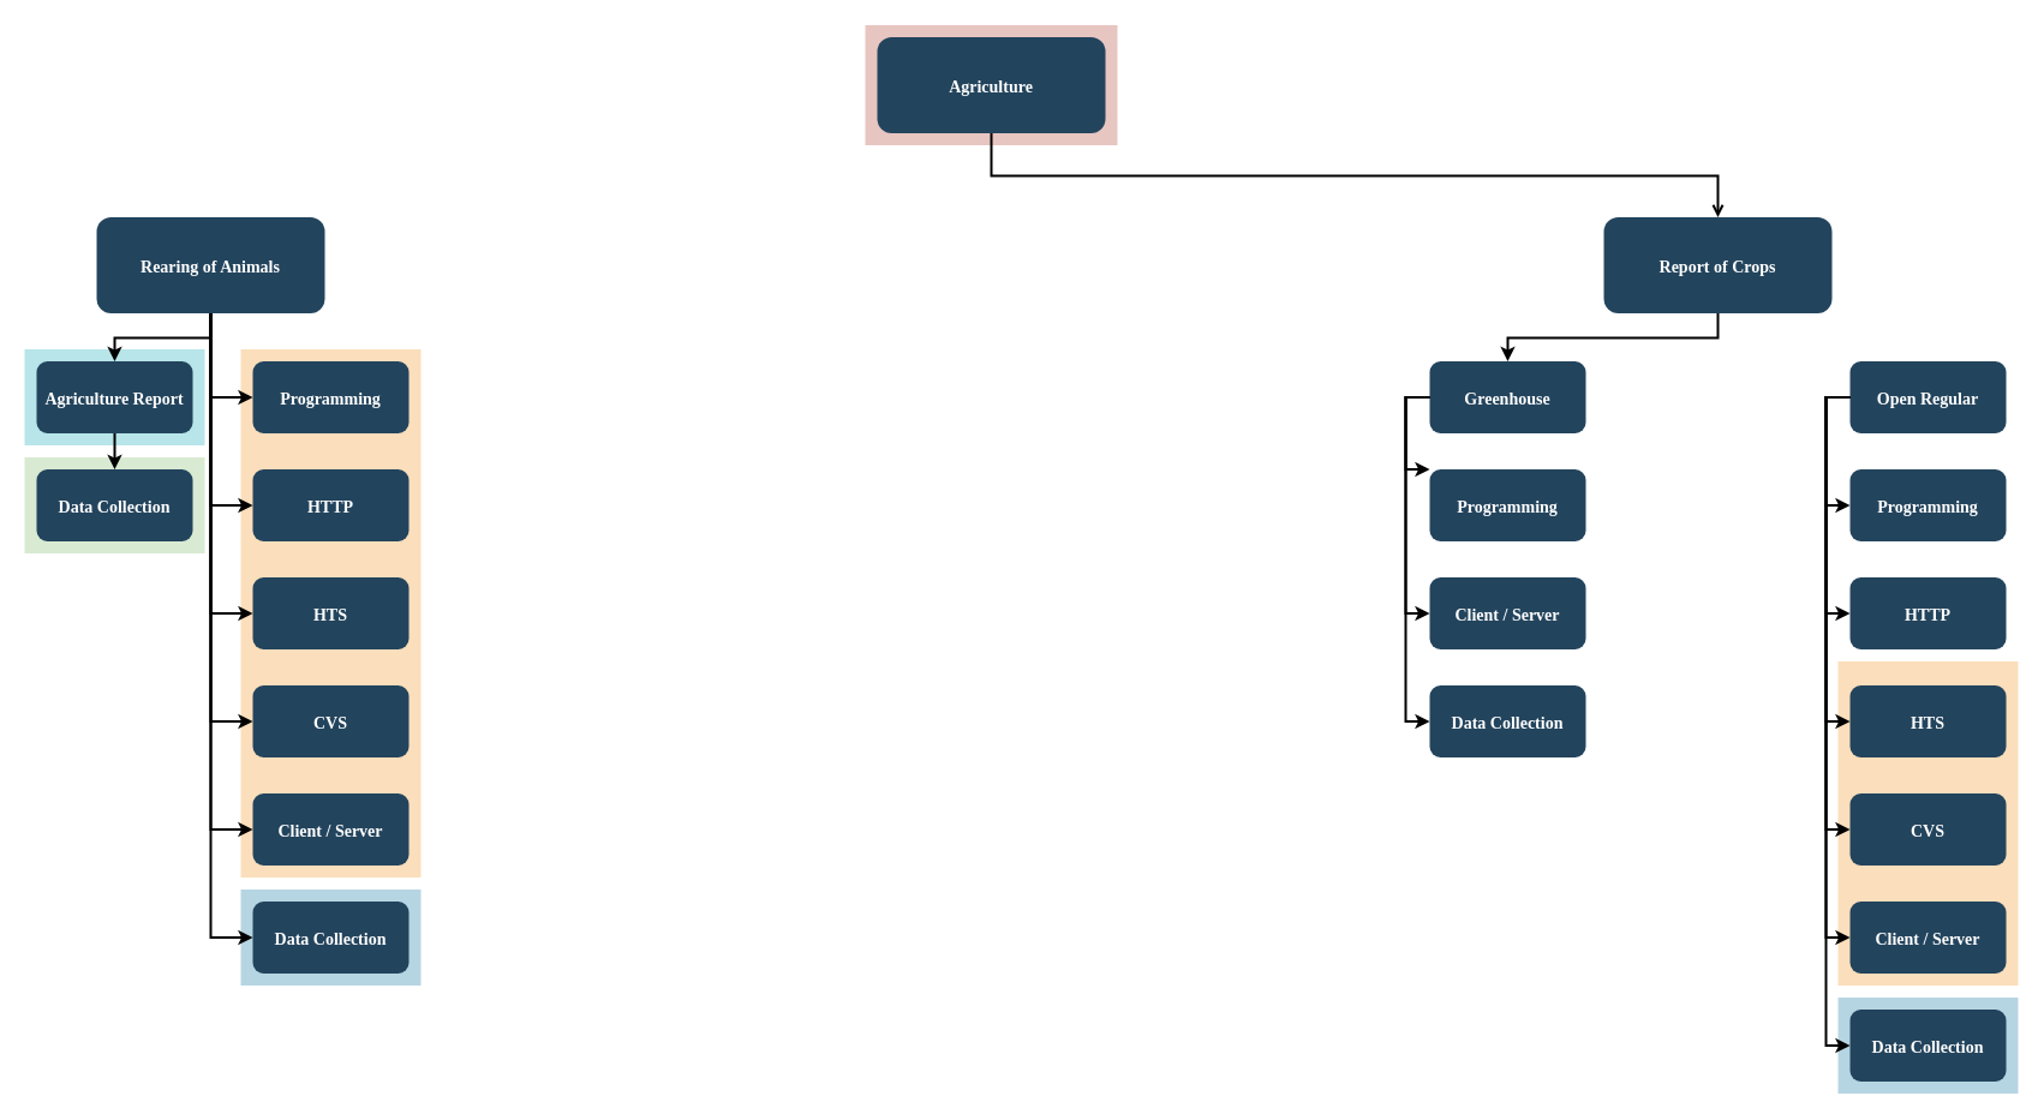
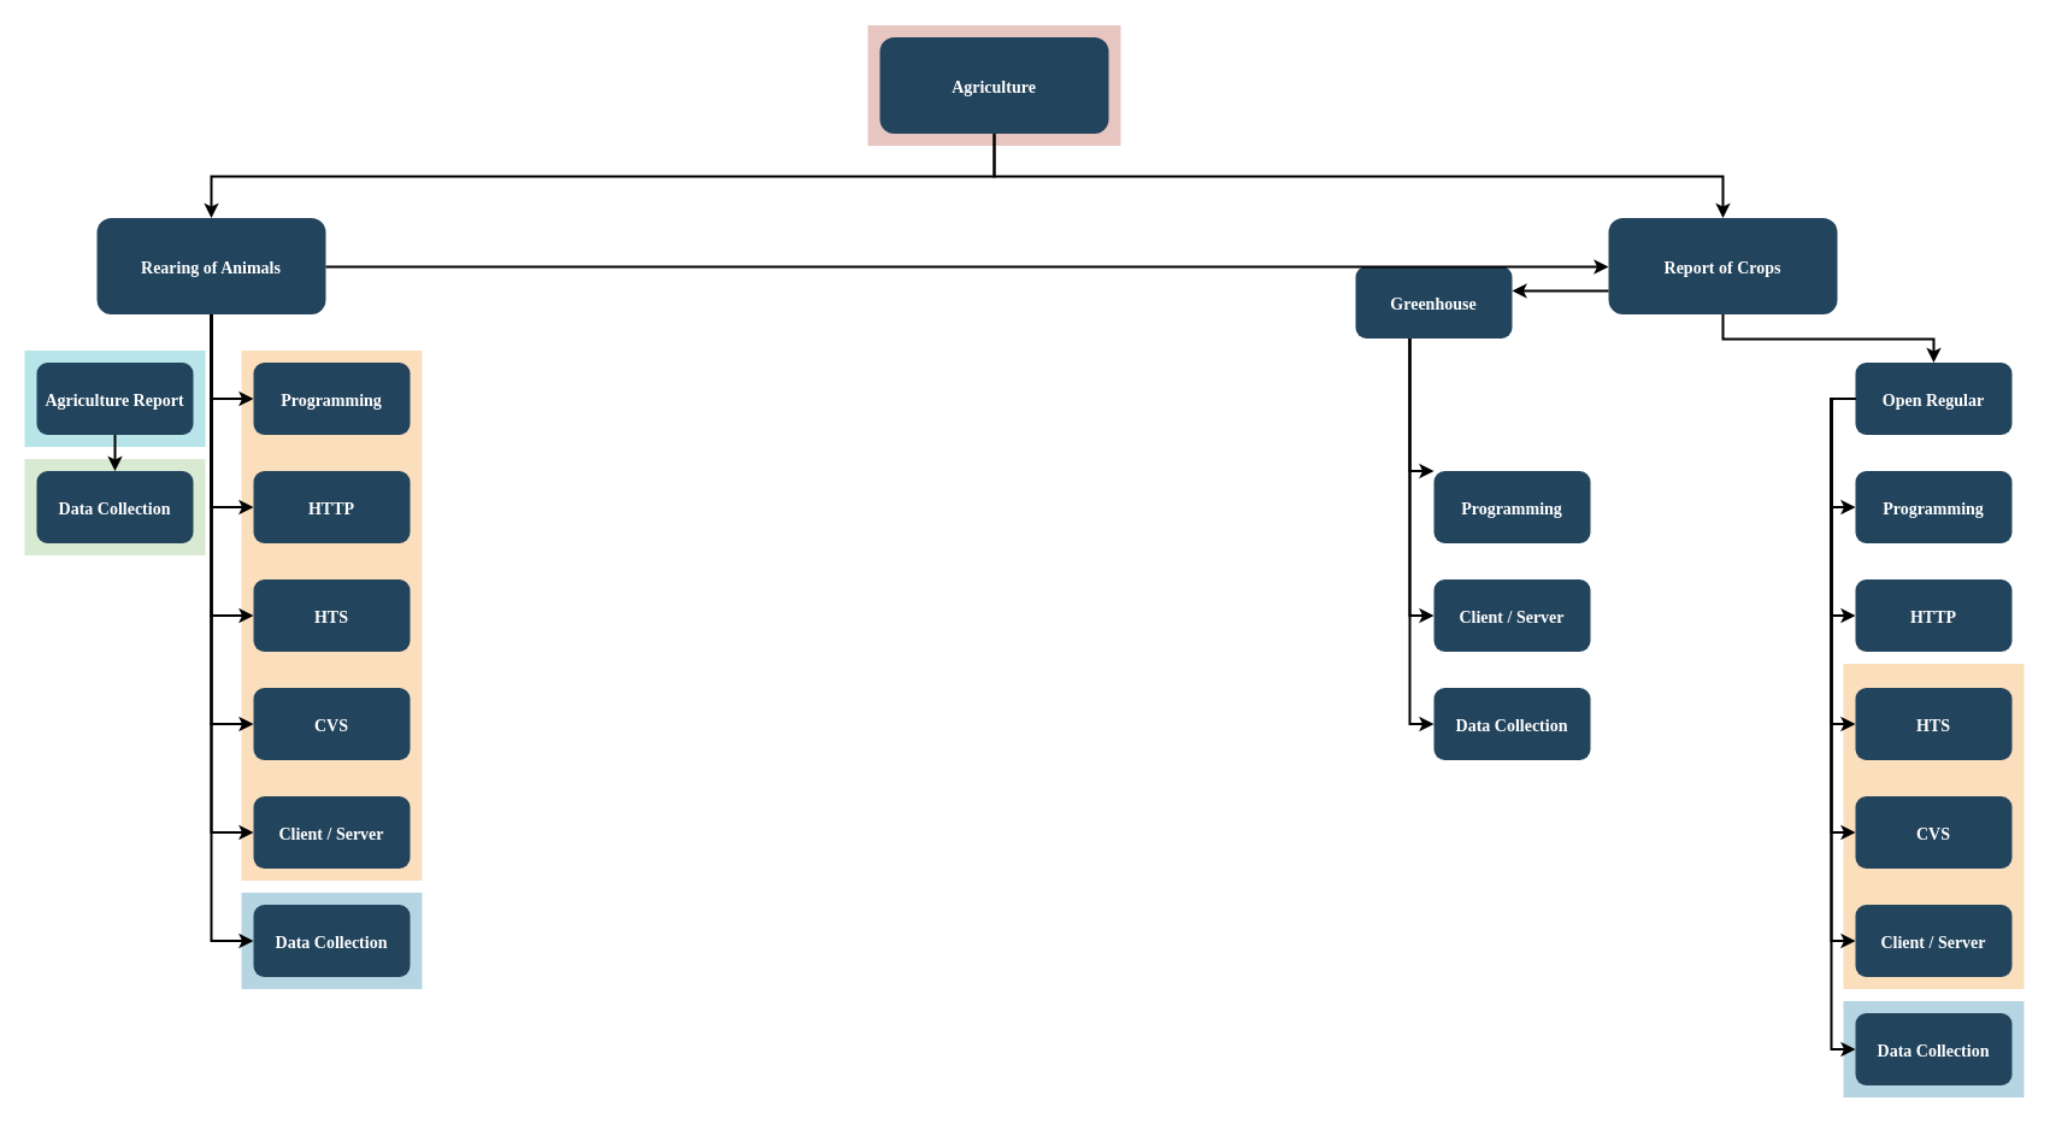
  <mxCell id="0" />
  <mxCell id="1" parent="0" />
  <mxCell id="2" value="" style="fillColor=#AE4132;strokeColor=none;opacity=30;" parent="1" vertex="1"><mxGeometry x="720" y="20.5" width="210" height="100.0" as="geometry" /></mxCell>
  <mxCell id="3" value="" style="fillColor=#F2931E;strokeColor=none;opacity=30;" parent="1" vertex="1"><mxGeometry x="1530" y="550.5" width="150" height="270" as="geometry" /></mxCell>
  <mxCell id="4" value="" style="fillColor=#F2931E;strokeColor=none;opacity=30;" parent="1" vertex="1"><mxGeometry x="200" y="290.5" width="150.0" height="440.0" as="geometry" /></mxCell>
  <mxCell id="5" value="" style="fillColor=#10739E;strokeColor=none;opacity=30;" parent="1" vertex="1"><mxGeometry x="1530" y="830.5" width="150" height="80" as="geometry" /></mxCell>
  <mxCell id="6" value="" style="fillColor=#10739E;strokeColor=none;opacity=30;" parent="1" vertex="1"><mxGeometry x="200" y="740.5" width="150" height="80" as="geometry" /></mxCell>
  <mxCell id="7" value="" style="fillColor=#D9EAD3;strokeColor=none" parent="1" vertex="1"><mxGeometry x="20" y="380.5" width="150" height="80" as="geometry" /></mxCell>
  <mxCell id="8" value="" style="fillColor=#12AAB5;strokeColor=none;opacity=30;" parent="1" vertex="1"><mxGeometry x="20" y="290.5" width="150" height="80" as="geometry" /></mxCell>
  <mxCell id="9" value="Agriculture" style="rounded=1;fillColor=#23445D;gradientColor=none;strokeColor=none;fontColor=#FFFFFF;fontStyle=1;fontFamily=Tahoma;fontSize=14" parent="1" vertex="1"><mxGeometry x="730" y="30.5" width="190" height="80" as="geometry" /></mxCell>
  <mxCell id="10" value="Report of Crops" style="rounded=1;fillColor=#23445D;gradientColor=none;strokeColor=none;fontColor=#FFFFFF;fontStyle=1;fontFamily=Tahoma;fontSize=14" parent="1" vertex="1"><mxGeometry x="1335" y="180.5" width="190" height="80" as="geometry" /></mxCell>
- <mxCell id="11" value="" style="edgeStyle=elbowEdgeStyle;elbow=vertical;strokeWidth=2;rounded=0;endArrow=open;" parent="1" source="9" target="10" edge="1"><mxGeometry x="337" y="215.5" width="100" height="100" as="geometry"><mxPoint x="310" y="160.5" as="sourcePoint" /><mxPoint x="410" y="60.5" as="targetPoint" /></mxGeometry></mxCell>
+ <mxCell id="11" value="" style="edgeStyle=elbowEdgeStyle;elbow=vertical;strokeWidth=2;rounded=0" parent="1" source="9" target="10" edge="1"><mxGeometry x="337" y="215.5" width="100" height="100" as="geometry"><mxPoint x="310" y="160.5" as="sourcePoint" /><mxPoint x="410" y="60.5" as="targetPoint" /></mxGeometry></mxCell>
  <mxCell id="12" value="Rearing of Animals" style="rounded=1;fillColor=#23445D;gradientColor=none;strokeColor=none;fontColor=#FFFFFF;fontStyle=1;fontFamily=Tahoma;fontSize=14" parent="1" vertex="1"><mxGeometry x="80" y="180.5" width="190" height="80" as="geometry" /></mxCell>
  <mxCell id="13" value="Agriculture Report" style="rounded=1;fillColor=#23445D;gradientColor=none;strokeColor=none;fontColor=#FFFFFF;fontStyle=1;fontFamily=Tahoma;fontSize=14" parent="1" vertex="1"><mxGeometry x="30" y="300.5" width="130" height="60" as="geometry" /></mxCell>
  <mxCell id="14" value="Data Collection" style="rounded=1;fillColor=#23445D;gradientColor=none;strokeColor=none;fontColor=#FFFFFF;fontStyle=1;fontFamily=Tahoma;fontSize=14" parent="1" vertex="1"><mxGeometry x="30" y="390.5" width="130" height="60" as="geometry" /></mxCell>
  <mxCell id="15" value="Programming" style="rounded=1;fillColor=#23445D;gradientColor=none;strokeColor=none;fontColor=#FFFFFF;fontStyle=1;fontFamily=Tahoma;fontSize=14" parent="1" vertex="1"><mxGeometry x="210" y="300.5" width="130" height="60" as="geometry" /></mxCell>
  <mxCell id="16" value="HTTP" style="rounded=1;fillColor=#23445D;gradientColor=none;strokeColor=none;fontColor=#FFFFFF;fontStyle=1;fontFamily=Tahoma;fontSize=14" parent="1" vertex="1"><mxGeometry x="210" y="390.5" width="130" height="60" as="geometry" /></mxCell>
  <mxCell id="17" value="HTS" style="rounded=1;fillColor=#23445D;gradientColor=none;strokeColor=none;fontColor=#FFFFFF;fontStyle=1;fontFamily=Tahoma;fontSize=14" parent="1" vertex="1"><mxGeometry x="210" y="480.5" width="130" height="60" as="geometry" /></mxCell>
  <mxCell id="18" value="CVS" style="rounded=1;fillColor=#23445D;gradientColor=none;strokeColor=none;fontColor=#FFFFFF;fontStyle=1;fontFamily=Tahoma;fontSize=14" parent="1" vertex="1"><mxGeometry x="210" y="570.5" width="130" height="60" as="geometry" /></mxCell>
  <mxCell id="19" value="Client / Server" style="rounded=1;fillColor=#23445D;gradientColor=none;strokeColor=none;fontColor=#FFFFFF;fontStyle=1;fontFamily=Tahoma;fontSize=14" parent="1" vertex="1"><mxGeometry x="210" y="660.5" width="130" height="60" as="geometry" /></mxCell>
  <mxCell id="20" value="Data Collection" style="rounded=1;fillColor=#23445D;gradientColor=none;strokeColor=none;fontColor=#FFFFFF;fontStyle=1;fontFamily=Tahoma;fontSize=14" parent="1" vertex="1"><mxGeometry x="210" y="750.5" width="130" height="60" as="geometry" /></mxCell>
- <mxCell id="21" value="Greenhouse" style="rounded=1;fillColor=#23445D;gradientColor=none;strokeColor=none;fontColor=#FFFFFF;fontStyle=1;fontFamily=Tahoma;fontSize=14" parent="1" vertex="1"><mxGeometry x="1190" y="300.5" width="130" height="60" as="geometry" /></mxCell>
+ <mxCell id="21" value="Greenhouse" style="rounded=1;fillColor=#23445D;gradientColor=none;strokeColor=none;fontColor=#FFFFFF;fontStyle=1;fontFamily=Tahoma;fontSize=14" parent="1" vertex="1"><mxGeometry x="1125" y="220.5" width="130" height="60" as="geometry" /></mxCell>
  <mxCell id="22" value="Programming" style="rounded=1;fillColor=#23445D;gradientColor=none;strokeColor=none;fontColor=#FFFFFF;fontStyle=1;fontFamily=Tahoma;fontSize=14" parent="1" vertex="1"><mxGeometry x="1190" y="390.5" width="130" height="60" as="geometry" /></mxCell>
  <mxCell id="23" value="Client / Server" style="rounded=1;fillColor=#23445D;gradientColor=none;strokeColor=none;fontColor=#FFFFFF;fontStyle=1;fontFamily=Tahoma;fontSize=14" parent="1" vertex="1"><mxGeometry x="1190" y="480.5" width="130" height="60" as="geometry" /></mxCell>
  <mxCell id="24" value="Data Collection" style="rounded=1;fillColor=#23445D;gradientColor=none;strokeColor=none;fontColor=#FFFFFF;fontStyle=1;fontFamily=Tahoma;fontSize=14" parent="1" vertex="1"><mxGeometry x="1190" y="570.5" width="130" height="60" as="geometry" /></mxCell>
  <mxCell id="25" value="Open Regular" style="rounded=1;fillColor=#23445D;gradientColor=none;strokeColor=none;fontColor=#FFFFFF;fontStyle=1;fontFamily=Tahoma;fontSize=14" parent="1" vertex="1"><mxGeometry x="1540" y="300.5" width="130" height="60" as="geometry" /></mxCell>
  <mxCell id="26" value="Programming" style="rounded=1;fillColor=#23445D;gradientColor=none;strokeColor=none;fontColor=#FFFFFF;fontStyle=1;fontFamily=Tahoma;fontSize=14" parent="1" vertex="1"><mxGeometry x="1540" y="390.5" width="130" height="60" as="geometry" /></mxCell>
  <mxCell id="27" value="HTTP" style="rounded=1;fillColor=#23445D;gradientColor=none;strokeColor=none;fontColor=#FFFFFF;fontStyle=1;fontFamily=Tahoma;fontSize=14" parent="1" vertex="1"><mxGeometry x="1540" y="480.5" width="130" height="60" as="geometry" /></mxCell>
  <mxCell id="28" value="HTS" style="rounded=1;fillColor=#23445D;gradientColor=none;strokeColor=none;fontColor=#FFFFFF;fontStyle=1;fontFamily=Tahoma;fontSize=14" parent="1" vertex="1"><mxGeometry x="1540" y="570.5" width="130" height="60" as="geometry" /></mxCell>
  <mxCell id="29" value="CVS" style="rounded=1;fillColor=#23445D;gradientColor=none;strokeColor=none;fontColor=#FFFFFF;fontStyle=1;fontFamily=Tahoma;fontSize=14" parent="1" vertex="1"><mxGeometry x="1540" y="660.5" width="130" height="60" as="geometry" /></mxCell>
  <mxCell id="30" value="Client / Server" style="rounded=1;fillColor=#23445D;gradientColor=none;strokeColor=none;fontColor=#FFFFFF;fontStyle=1;fontFamily=Tahoma;fontSize=14" parent="1" vertex="1"><mxGeometry x="1540" y="750.5" width="130" height="60" as="geometry" /></mxCell>
  <mxCell id="31" value="Data Collection" style="rounded=1;fillColor=#23445D;gradientColor=none;strokeColor=none;fontColor=#FFFFFF;fontStyle=1;fontFamily=Tahoma;fontSize=14" parent="1" vertex="1"><mxGeometry x="1540" y="840.5" width="130" height="60" as="geometry" /></mxCell>
- <mxCell id="33" value="" style="edgeStyle=elbowEdgeStyle;elbow=vertical;strokeWidth=2;rounded=0" parent="1" source="12" target="13" edge="1"><mxGeometry x="-23" y="135.5" width="100" height="100" as="geometry"><mxPoint x="-50" y="80.5" as="sourcePoint" /><mxPoint x="50" y="-19.5" as="targetPoint" /></mxGeometry></mxCell>
+ <mxCell id="32" value="" style="edgeStyle=elbowEdgeStyle;elbow=vertical;strokeWidth=2;rounded=0" parent="1" source="9" target="12" edge="1"><mxGeometry x="-23" y="135.5" width="100" height="100" as="geometry"><mxPoint x="-50" y="80.5" as="sourcePoint" /><mxPoint x="50" y="-19.5" as="targetPoint" /></mxGeometry></mxCell>
+ <mxCell id="33" value="" style="edgeStyle=elbowEdgeStyle;elbow=vertical;strokeWidth=2;rounded=0;" parent="1" source="12" target="10" edge="1"><mxGeometry x="-23" y="135.5" width="100" height="100" as="geometry"><mxPoint x="-50" y="80.5" as="sourcePoint" /><mxPoint x="50" y="-19.5" as="targetPoint" /></mxGeometry></mxCell>
  <mxCell id="34" value="" style="edgeStyle=elbowEdgeStyle;elbow=horizontal;strokeWidth=2;rounded=0" parent="1" source="12" target="15" edge="1"><mxGeometry x="-23" y="135.5" width="100" height="100" as="geometry"><mxPoint x="-50" y="80.5" as="sourcePoint" /><mxPoint x="50" y="-19.5" as="targetPoint" /><Array as="points"><mxPoint x="175" y="280.5" /></Array></mxGeometry></mxCell>
  <mxCell id="35" value="" style="edgeStyle=elbowEdgeStyle;elbow=horizontal;strokeWidth=2;rounded=0" parent="1" source="12" target="16" edge="1"><mxGeometry x="-23" y="135.5" width="100" height="100" as="geometry"><mxPoint x="-50" y="80.5" as="sourcePoint" /><mxPoint x="50" y="-19.5" as="targetPoint" /><Array as="points"><mxPoint x="175" y="320.5" /></Array></mxGeometry></mxCell>
  <mxCell id="36" value="" style="edgeStyle=elbowEdgeStyle;elbow=horizontal;strokeWidth=2;rounded=0" parent="1" source="12" target="17" edge="1"><mxGeometry x="-23" y="135.5" width="100" height="100" as="geometry"><mxPoint x="-50" y="80.5" as="sourcePoint" /><mxPoint x="50" y="-19.5" as="targetPoint" /><Array as="points"><mxPoint x="175" y="370.5" /></Array></mxGeometry></mxCell>
  <mxCell id="37" value="" style="edgeStyle=elbowEdgeStyle;elbow=horizontal;strokeWidth=2;rounded=0" parent="1" source="12" target="18" edge="1"><mxGeometry x="-23" y="135.5" width="100" height="100" as="geometry"><mxPoint x="-50" y="80.5" as="sourcePoint" /><mxPoint x="50" y="-19.5" as="targetPoint" /><Array as="points"><mxPoint x="175" y="420.5" /></Array></mxGeometry></mxCell>
  <mxCell id="38" value="" style="edgeStyle=elbowEdgeStyle;elbow=horizontal;strokeWidth=2;rounded=0" parent="1" source="12" target="19" edge="1"><mxGeometry x="-23" y="135.5" width="100" height="100" as="geometry"><mxPoint x="-50" y="80.5" as="sourcePoint" /><mxPoint x="50" y="-19.5" as="targetPoint" /><Array as="points"><mxPoint x="175" y="460.5" /></Array></mxGeometry></mxCell>
  <mxCell id="39" value="" style="edgeStyle=elbowEdgeStyle;elbow=horizontal;strokeWidth=2;rounded=0" parent="1" source="12" target="20" edge="1"><mxGeometry x="-23" y="135.5" width="100" height="100" as="geometry"><mxPoint x="-50" y="80.5" as="sourcePoint" /><mxPoint x="50" y="-19.5" as="targetPoint" /><Array as="points"><mxPoint x="175" y="510.5" /></Array></mxGeometry></mxCell>
  <mxCell id="40" value="" style="edgeStyle=elbowEdgeStyle;elbow=horizontal;strokeWidth=2;rounded=0" parent="1" source="21" target="22" edge="1"><mxGeometry x="-23" y="135.5" width="100" height="100" as="geometry"><mxPoint x="-50" y="80.5" as="sourcePoint" /><mxPoint x="50" y="-19.5" as="targetPoint" /><Array as="points"><mxPoint x="1170" y="390.5" /></Array></mxGeometry></mxCell>
  <mxCell id="41" value="" style="edgeStyle=elbowEdgeStyle;elbow=horizontal;strokeWidth=2;rounded=0" parent="1" source="21" target="23" edge="1"><mxGeometry x="-23" y="135.5" width="100" height="100" as="geometry"><mxPoint x="-50" y="80.5" as="sourcePoint" /><mxPoint x="50" y="-19.5" as="targetPoint" /><Array as="points"><mxPoint x="1170" y="420.5" /></Array></mxGeometry></mxCell>
  <mxCell id="42" value="" style="edgeStyle=elbowEdgeStyle;elbow=horizontal;strokeWidth=2;rounded=0" parent="1" source="21" target="24" edge="1"><mxGeometry x="-23" y="135.5" width="100" height="100" as="geometry"><mxPoint x="-50" y="80.5" as="sourcePoint" /><mxPoint x="50" y="-19.5" as="targetPoint" /><Array as="points"><mxPoint x="1170" y="470.5" /></Array></mxGeometry></mxCell>
  <mxCell id="43" value="" style="edgeStyle=elbowEdgeStyle;elbow=horizontal;strokeWidth=2;rounded=0" parent="1" source="25" target="26" edge="1"><mxGeometry x="-23" y="135.5" width="100" height="100" as="geometry"><mxPoint x="-50" y="80.5" as="sourcePoint" /><mxPoint x="50" y="-19.5" as="targetPoint" /><Array as="points"><mxPoint x="1520" y="380.5" /></Array></mxGeometry></mxCell>
  <mxCell id="44" value="" style="edgeStyle=elbowEdgeStyle;elbow=horizontal;strokeWidth=2;rounded=0" parent="1" source="25" target="27" edge="1"><mxGeometry x="-23" y="135.5" width="100" height="100" as="geometry"><mxPoint x="-50" y="80.5" as="sourcePoint" /><mxPoint x="50" y="-19.5" as="targetPoint" /><Array as="points"><mxPoint x="1520" y="420.5" /></Array></mxGeometry></mxCell>
  <mxCell id="45" value="" style="edgeStyle=elbowEdgeStyle;elbow=horizontal;strokeWidth=2;rounded=0" parent="1" source="25" target="28" edge="1"><mxGeometry x="-23" y="135.5" width="100" height="100" as="geometry"><mxPoint x="-50" y="80.5" as="sourcePoint" /><mxPoint x="50" y="-19.5" as="targetPoint" /><Array as="points"><mxPoint x="1520" y="470.5" /></Array></mxGeometry></mxCell>
  <mxCell id="46" value="" style="edgeStyle=elbowEdgeStyle;elbow=horizontal;strokeWidth=2;rounded=0" parent="1" source="25" target="29" edge="1"><mxGeometry x="-23" y="135.5" width="100" height="100" as="geometry"><mxPoint x="-50" y="80.5" as="sourcePoint" /><mxPoint x="50" y="-19.5" as="targetPoint" /><Array as="points"><mxPoint x="1520" y="520.5" /></Array></mxGeometry></mxCell>
  <mxCell id="47" value="" style="edgeStyle=elbowEdgeStyle;elbow=horizontal;strokeWidth=2;rounded=0" parent="1" source="25" target="30" edge="1"><mxGeometry x="-23" y="135.5" width="100" height="100" as="geometry"><mxPoint x="-50" y="80.5" as="sourcePoint" /><mxPoint x="50" y="-19.5" as="targetPoint" /><Array as="points"><mxPoint x="1520" y="570.5" /></Array></mxGeometry></mxCell>
  <mxCell id="48" value="" style="edgeStyle=elbowEdgeStyle;elbow=horizontal;strokeWidth=2;rounded=0" parent="1" source="25" target="31" edge="1"><mxGeometry x="-23" y="135.5" width="100" height="100" as="geometry"><mxPoint x="-50" y="80.5" as="sourcePoint" /><mxPoint x="50" y="-19.5" as="targetPoint" /><Array as="points"><mxPoint x="1520" y="610.5" /></Array></mxGeometry></mxCell>
  <mxCell id="49" value="" style="edgeStyle=elbowEdgeStyle;elbow=vertical;strokeWidth=2;rounded=0" parent="1" source="10" target="21" edge="1"><mxGeometry x="-23" y="135.5" width="100" height="100" as="geometry"><mxPoint x="-50" y="80.5" as="sourcePoint" /><mxPoint x="50" y="-19.5" as="targetPoint" /></mxGeometry></mxCell>
+ <mxCell id="50" value="" style="edgeStyle=elbowEdgeStyle;elbow=vertical;strokeWidth=2;rounded=0" parent="1" source="10" target="25" edge="1"><mxGeometry x="-23" y="135.5" width="100" height="100" as="geometry"><mxPoint x="-50" y="80.5" as="sourcePoint" /><mxPoint x="50" y="-19.5" as="targetPoint" /></mxGeometry></mxCell>
  <mxCell id="51" value="" style="edgeStyle=elbowEdgeStyle;elbow=vertical;rounded=0;strokeWidth=2" parent="1" source="13" target="14" edge="1"><mxGeometry x="-23" y="135.5" width="100" height="100" as="geometry"><mxPoint x="-50" y="80.5" as="sourcePoint" /><mxPoint x="50" y="-19.5" as="targetPoint" /></mxGeometry></mxCell>
